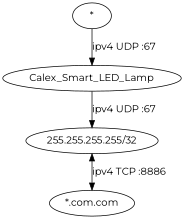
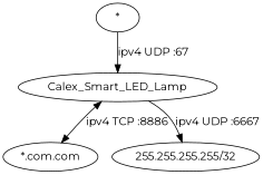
  digraph {
    fontname=Montserrat
    node [fontname=Montserrat]
    edge [fontname=Montserrat]
    n1 [label="*.com.com"]
    Calex_Smart_LED_Lamp
    "255.255.255.255/32"
    "*"
-   "255.255.255.255/32" -> n1 [dir=both label="ipv4 TCP :8886"]
-   Calex_Smart_LED_Lamp -> "255.255.255.255/32" [label="ipv4 UDP :67"]
+   Calex_Smart_LED_Lamp -> n1 [dir=both label="ipv4 TCP :8886"]
+   Calex_Smart_LED_Lamp -> "255.255.255.255/32" [label="ipv4 UDP :6667"]
    "*" -> Calex_Smart_LED_Lamp [label="ipv4 UDP :67"]
  }
